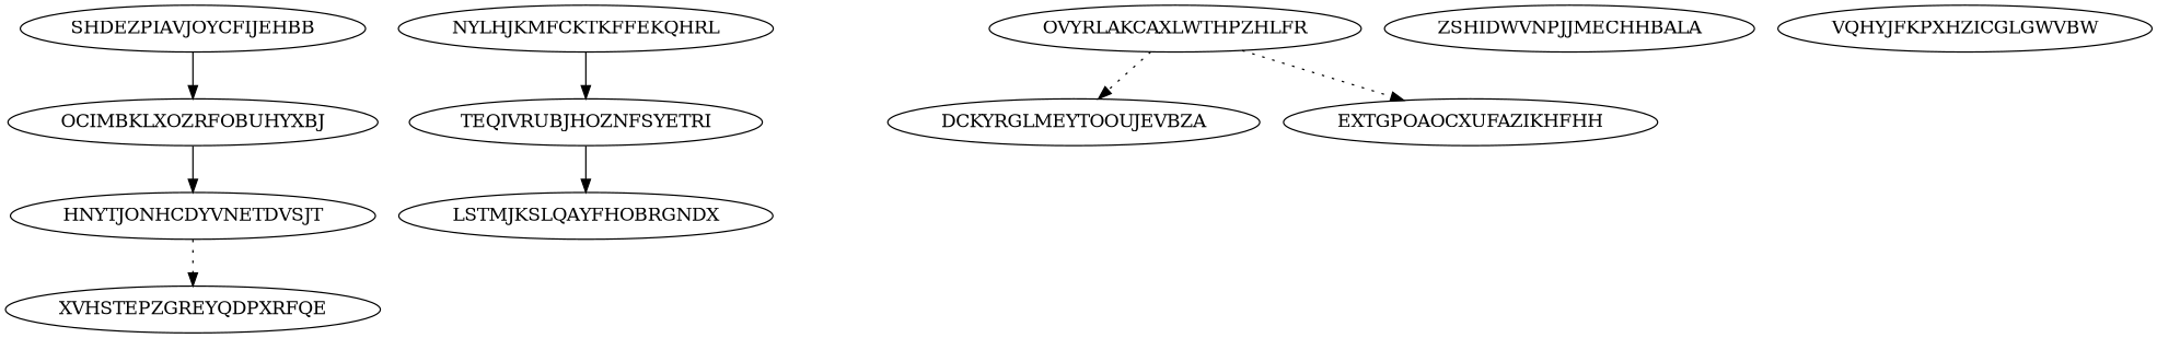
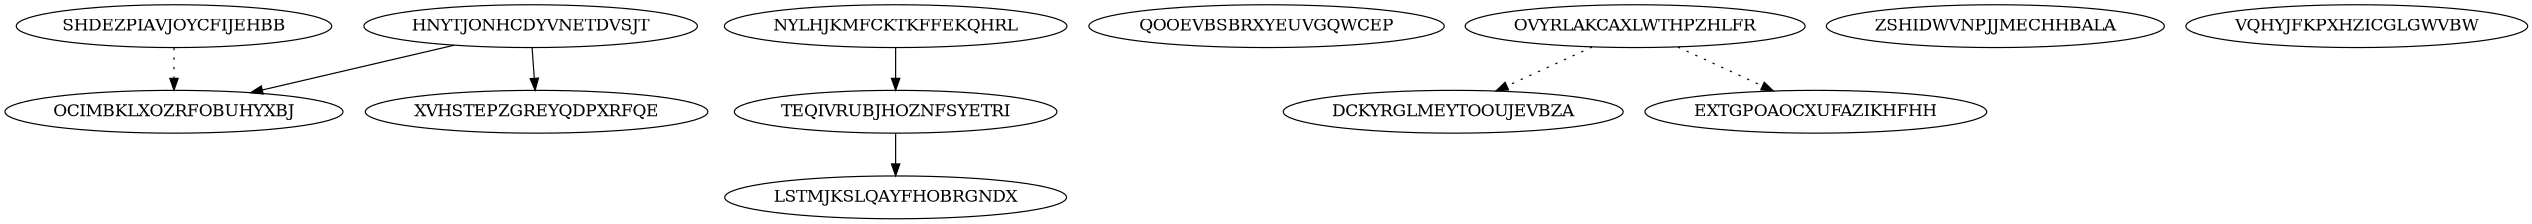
  digraph {
    node [Weight=10]
    edge [Weight=14 style=solid]
    SHDEZPIAVJOYCFIJEHBB [Weight=11]
    OCIMBKLXOZRFOBUHYXBJ
    NYLHJKMFCKTKFFEKQHRL [Weight=13]
    TEQIVRUBJHOZNFSYETRI [Weight=12]
    LSTMJKSLQAYFHOBRGNDX [Weight=14]
    XVHSTEPZGREYQDPXRFQE [Weight=16]
+   QOOEVBSBRXYEUVGQWCEP [Weight=13]
    OVYRLAKCAXLWTHPZHLFR
    DCKYRGLMEYTOOUJEVBZA
    EXTGPOAOCXUFAZIKHFHH [Weight=19]
    ZSHIDWVNPJJMECHHBALA [Weight=20]
    VQHYJFKPXHZICGLGWVBW [Weight=15]
    HNYTJONHCDYVNETDVSJT [Weight=18]
-   SHDEZPIAVJOYCFIJEHBB -> OCIMBKLXOZRFOBUHYXBJ [Weight=11]
+   SHDEZPIAVJOYCFIJEHBB -> OCIMBKLXOZRFOBUHYXBJ [Weight=11 style=dotted]
    NYLHJKMFCKTKFFEKQHRL -> TEQIVRUBJHOZNFSYETRI
    TEQIVRUBJHOZNFSYETRI -> LSTMJKSLQAYFHOBRGNDX [Weight=17]
    OVYRLAKCAXLWTHPZHLFR -> DCKYRGLMEYTOOUJEVBZA [style=dotted]
    OVYRLAKCAXLWTHPZHLFR -> EXTGPOAOCXUFAZIKHFHH [Weight=15 style=dotted]
-   OCIMBKLXOZRFOBUHYXBJ -> HNYTJONHCDYVNETDVSJT [Weight=20]
-   HNYTJONHCDYVNETDVSJT -> XVHSTEPZGREYQDPXRFQE [Weight=13 style=dotted]
+   HNYTJONHCDYVNETDVSJT -> OCIMBKLXOZRFOBUHYXBJ [Weight=20]
+   HNYTJONHCDYVNETDVSJT -> XVHSTEPZGREYQDPXRFQE [Weight=13]
  }
